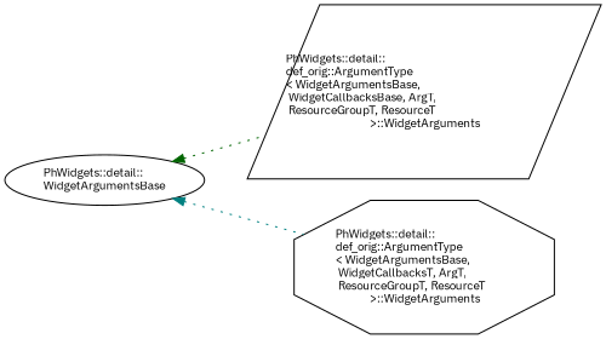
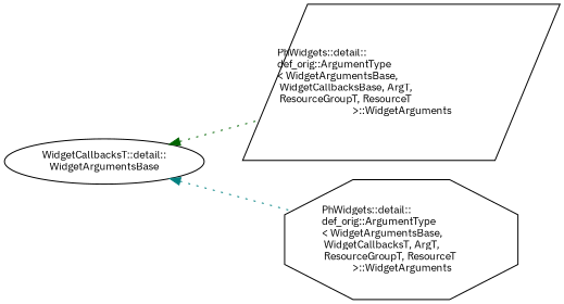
  digraph {
    rankdir=LR
    fontname="IBM Plex Sans"
    node [color=black fillcolor=white fontname="IBM Plex Sans" fontsize=10 style=filled]
    edge [dir=back fontname="IBM Plex Sans" fontsize=10 labelfontname=Helvetica labelfontsize=10 style=dotted]
-   n1 [height=0.2 label="PhWidgets::detail::\lWidgetArgumentsBase" shape=ellipse width=0.4]
+   n1 [height=0.2 label="WidgetCallbacksT::detail::\lWidgetArgumentsBase" shape=ellipse width=0.4]
    n2 [height=0.2 label="PhWidgets::detail::\ldef_orig::ArgumentType\l\< WidgetArgumentsBase,\l WidgetCallbacksBase, ArgT,\l ResourceGroupT, ResourceT\l \>::WidgetArguments" shape=parallelogram width=0.4]
    n3 [height=0.2 label="PhWidgets::detail::\ldef_orig::ArgumentType\l\< WidgetArgumentsBase,\l WidgetCallbacksT, ArgT,\l ResourceGroupT, ResourceT\l \>::WidgetArguments" shape=octagon width=0.4]
    n1 -> n2 [color=darkgreen]
    n1 -> n3 [color=teal]
  }
